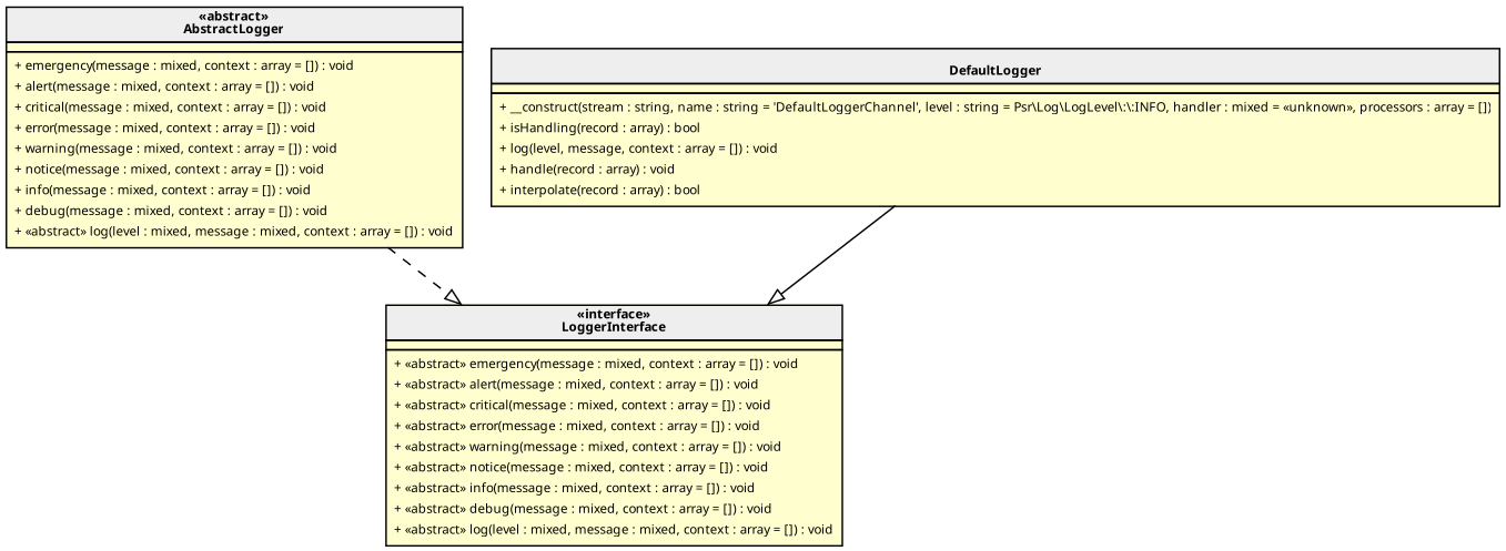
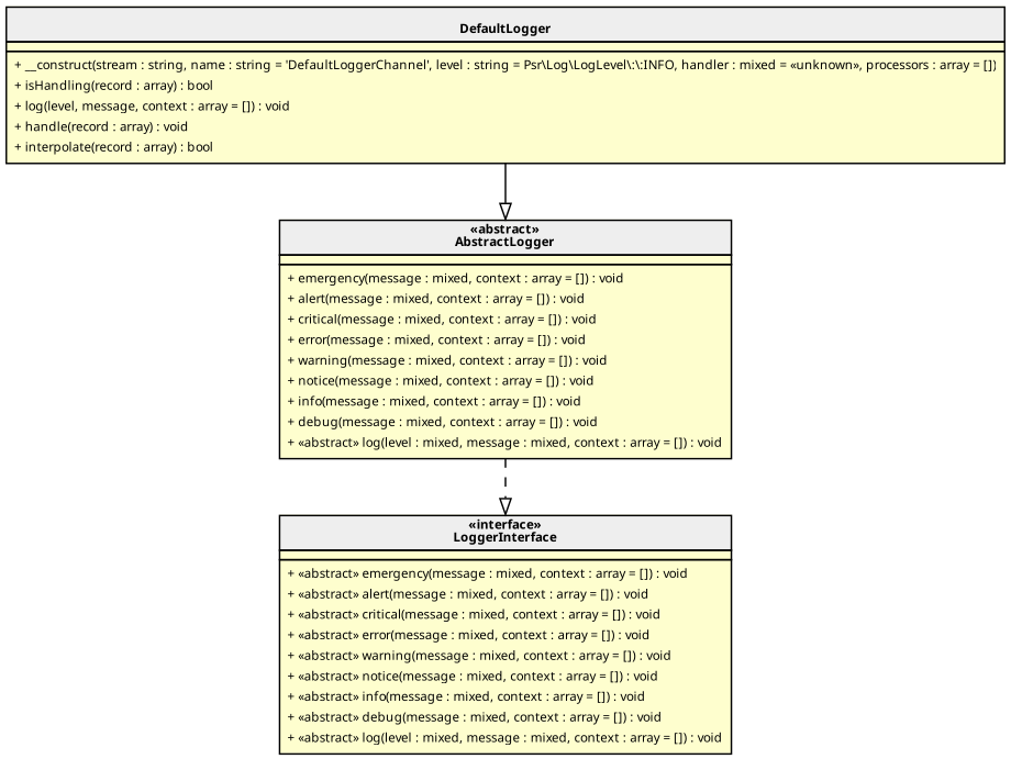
  digraph {
    rankdir=TB
    node [fillcolor="#FEFECE" fontname=Verdana fontsize=8 margin=0 shape=none style=filled]
    edge [arrowhead=empty fontname=Verdana fontsize=8]
    n1 [label=< <table cellspacing="0" border="0" cellborder="1">     <tr><td bgcolor="#eeeeee"><b>«abstract»<br/>AbstractLogger</b></td></tr>     <tr><td></td></tr>     <tr><td><table border="0" cellspacing="0" cellpadding="2">     <tr><td align="left">+ emergency(message : mixed, context : array = []) : void</td></tr>     <tr><td align="left">+ alert(message : mixed, context : array = []) : void</td></tr>     <tr><td align="left">+ critical(message : mixed, context : array = []) : void</td></tr>     <tr><td align="left">+ error(message : mixed, context : array = []) : void</td></tr>     <tr><td align="left">+ warning(message : mixed, context : array = []) : void</td></tr>     <tr><td align="left">+ notice(message : mixed, context : array = []) : void</td></tr>     <tr><td align="left">+ info(message : mixed, context : array = []) : void</td></tr>     <tr><td align="left">+ debug(message : mixed, context : array = []) : void</td></tr>     <tr><td align="left">+ «abstract» log(level : mixed, message : mixed, context : array = []) : void</td></tr> </table></td></tr> </table>>]
    n2 [label=< <table cellspacing="0" border="0" cellborder="1">     <tr><td bgcolor="#eeeeee"><b>«interface»<br/>LoggerInterface</b></td></tr>     <tr><td></td></tr>     <tr><td><table border="0" cellspacing="0" cellpadding="2">     <tr><td align="left">+ «abstract» emergency(message : mixed, context : array = []) : void</td></tr>     <tr><td align="left">+ «abstract» alert(message : mixed, context : array = []) : void</td></tr>     <tr><td align="left">+ «abstract» critical(message : mixed, context : array = []) : void</td></tr>     <tr><td align="left">+ «abstract» error(message : mixed, context : array = []) : void</td></tr>     <tr><td align="left">+ «abstract» warning(message : mixed, context : array = []) : void</td></tr>     <tr><td align="left">+ «abstract» notice(message : mixed, context : array = []) : void</td></tr>     <tr><td align="left">+ «abstract» info(message : mixed, context : array = []) : void</td></tr>     <tr><td align="left">+ «abstract» debug(message : mixed, context : array = []) : void</td></tr>     <tr><td align="left">+ «abstract» log(level : mixed, message : mixed, context : array = []) : void</td></tr> </table></td></tr> </table>>]
    n3 [label=< <table cellspacing="0" border="0" cellborder="1">     <tr><td bgcolor="#eeeeee"><b><br/>DefaultLogger</b></td></tr>     <tr><td></td></tr>     <tr><td><table border="0" cellspacing="0" cellpadding="2">     <tr><td align="left">+ __construct(stream : string, name : string = 'DefaultLoggerChannel', level : string = Psr\\Log\\LogLevel\:\:INFO, handler : mixed = «unknown», processors : array = [])</td></tr>     <tr><td align="left">+ isHandling(record : array) : bool</td></tr>     <tr><td align="left">+ log(level, message, context : array = []) : void</td></tr>     <tr><td align="left">+ handle(record : array) : void</td></tr>     <tr><td align="left">+ interpolate(record : array) : bool</td></tr> </table></td></tr> </table>>]
    subgraph sub_1 {
      label="Psr\\Log"
      n1
      n2
    }
    subgraph sub_2 {
      bgcolor=BurlyWood
      label="Bartlett\\CompatInfo\\Application\\Logger"
      n3
    }
    n1 -> n2 [style=dashed]
-   n3 -> n2 [style=filled]
+   n3 -> n1 [style=filled]
  }
